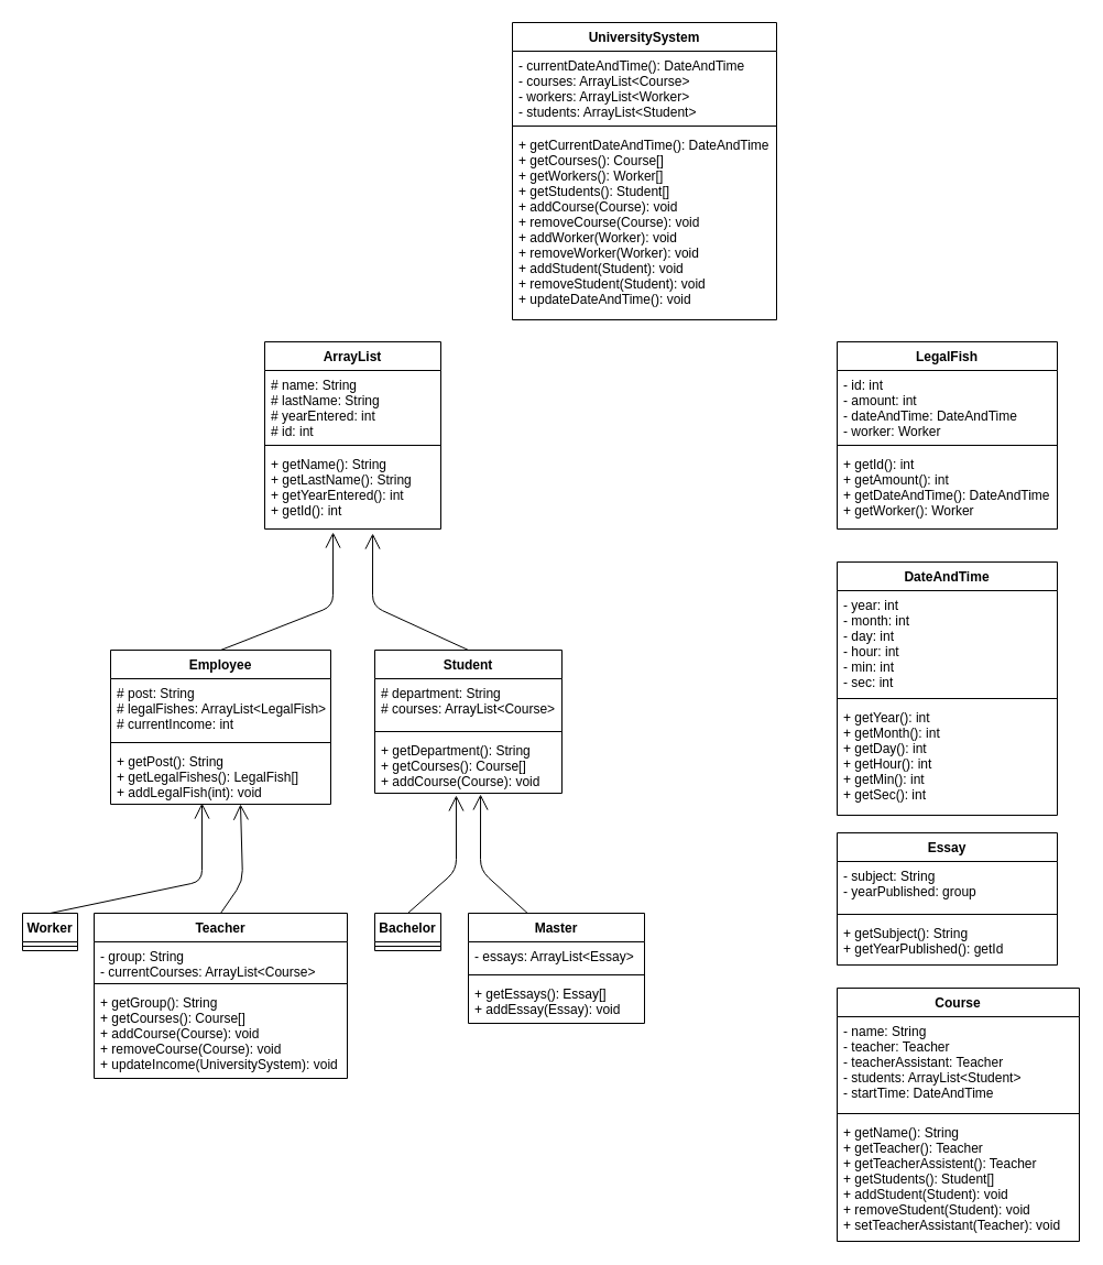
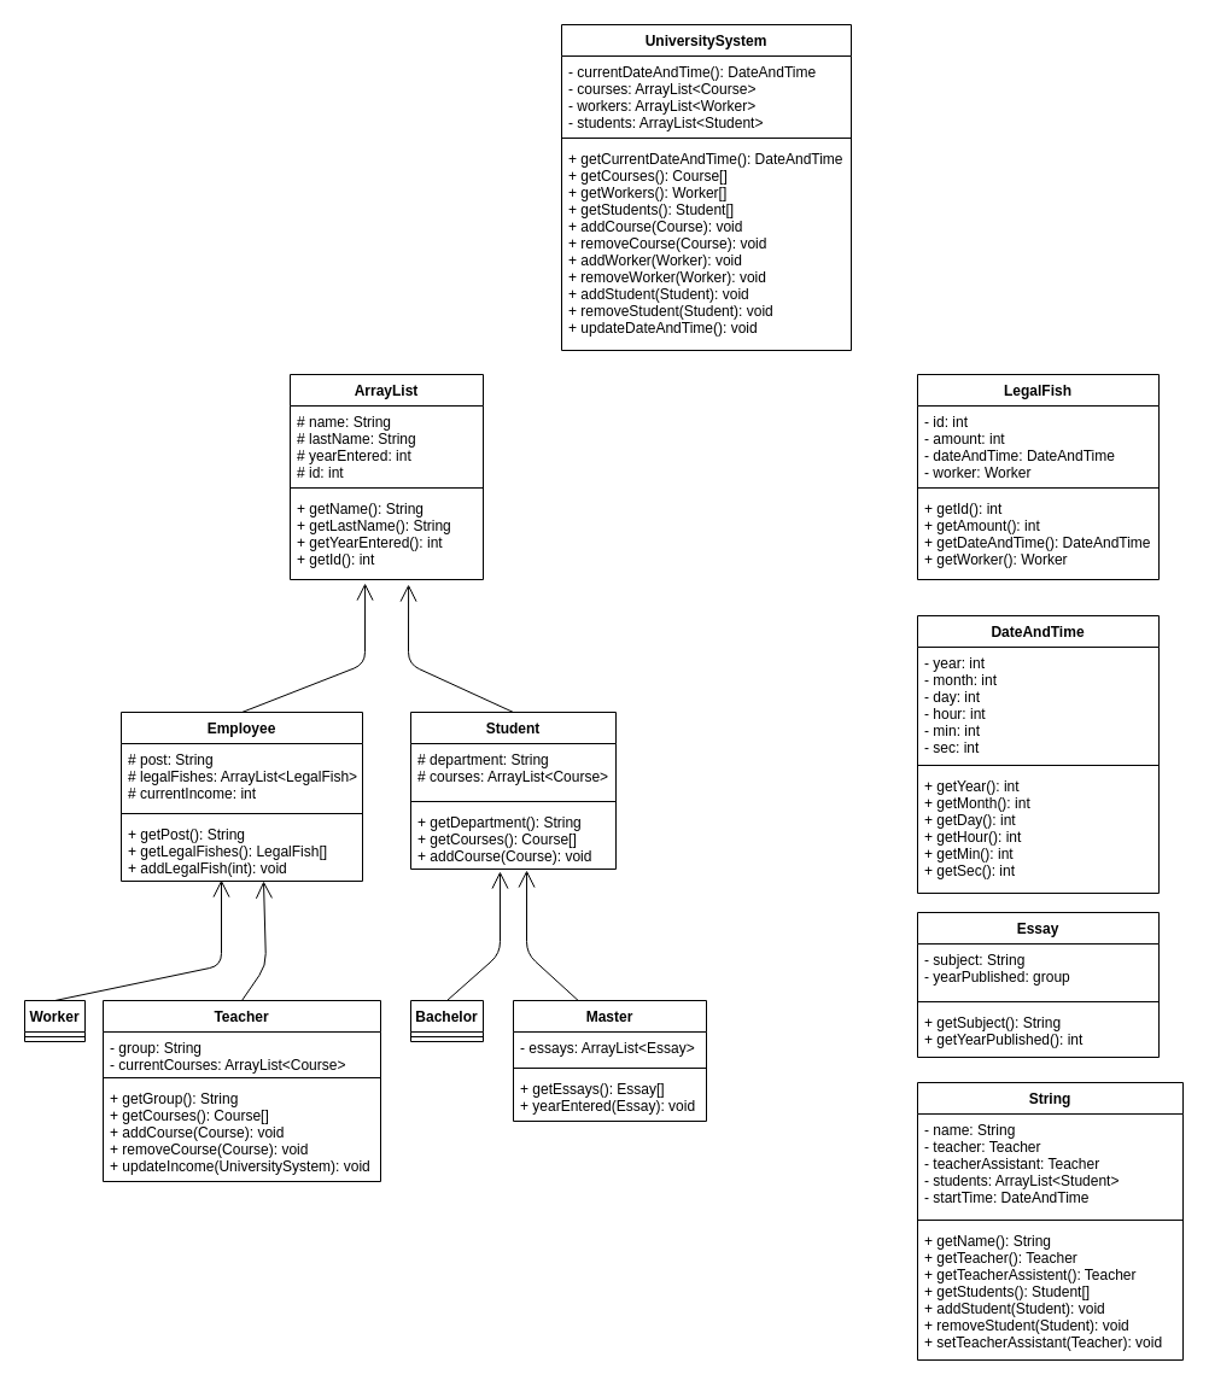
  <mxCell id="0" />
  <mxCell id="1" parent="0" />
  <mxCell id="2" value="ArrayList" style="swimlane;fontStyle=1;align=center;verticalAlign=top;childLayout=stackLayout;horizontal=1;startSize=26;horizontalStack=0;resizeParent=1;resizeParentMax=0;resizeLast=0;collapsible=1;marginBottom=0;" vertex="1" parent="1"><mxGeometry x="240" y="310" width="160" height="170" as="geometry" /></mxCell>
  <mxCell id="3" value="# name: String&#10;# lastName: String&#10;# yearEntered: int&#10;# id: int&#10;" style="text;strokeColor=none;fillColor=none;align=left;verticalAlign=top;spacingLeft=4;spacingRight=4;overflow=hidden;rotatable=0;points=[[0,0.5],[1,0.5]];portConstraint=eastwest;" vertex="1" parent="2"><mxGeometry y="26" width="160" height="64" as="geometry" /></mxCell>
  <mxCell id="4" value="" style="line;strokeWidth=1;fillColor=none;align=left;verticalAlign=middle;spacingTop=-1;spacingLeft=3;spacingRight=3;rotatable=0;labelPosition=right;points=[];portConstraint=eastwest;" vertex="1" parent="2"><mxGeometry y="90" width="160" height="8" as="geometry" /></mxCell>
  <mxCell id="5" value="+ getName(): String&#10;+ getLastName(): String&#10;+ getYearEntered(): int&#10;+ getId(): int&#10;" style="text;strokeColor=none;fillColor=none;align=left;verticalAlign=top;spacingLeft=4;spacingRight=4;overflow=hidden;rotatable=0;points=[[0,0.5],[1,0.5]];portConstraint=eastwest;" vertex="1" parent="2"><mxGeometry y="98" width="160" height="72" as="geometry" /></mxCell>
  <mxCell id="6" value="Employee" style="swimlane;fontStyle=1;align=center;verticalAlign=top;childLayout=stackLayout;horizontal=1;startSize=26;horizontalStack=0;resizeParent=1;resizeParentMax=0;resizeLast=0;collapsible=1;marginBottom=0;" vertex="1" parent="1"><mxGeometry x="100" y="590" width="200" height="140" as="geometry" /></mxCell>
  <mxCell id="7" value="# post: String&#10;# legalFishes: ArrayList&lt;LegalFish&gt;&#10;# currentIncome: int&#10;" style="text;strokeColor=none;fillColor=none;align=left;verticalAlign=top;spacingLeft=4;spacingRight=4;overflow=hidden;rotatable=0;points=[[0,0.5],[1,0.5]];portConstraint=eastwest;" vertex="1" parent="6"><mxGeometry y="26" width="200" height="54" as="geometry" /></mxCell>
  <mxCell id="8" value="" style="line;strokeWidth=1;fillColor=none;align=left;verticalAlign=middle;spacingTop=-1;spacingLeft=3;spacingRight=3;rotatable=0;labelPosition=right;points=[];portConstraint=eastwest;" vertex="1" parent="6"><mxGeometry y="80" width="200" height="8" as="geometry" /></mxCell>
  <mxCell id="9" value="+ getPost(): String&#10;+ getLegalFishes(): LegalFish[]&#10;+ addLegalFish(int): void&#10;&#10;" style="text;strokeColor=none;fillColor=none;align=left;verticalAlign=top;spacingLeft=4;spacingRight=4;overflow=hidden;rotatable=0;points=[[0,0.5],[1,0.5]];portConstraint=eastwest;" vertex="1" parent="6"><mxGeometry y="88" width="200" height="52" as="geometry" /></mxCell>
  <mxCell id="10" value="Student" style="swimlane;fontStyle=1;align=center;verticalAlign=top;childLayout=stackLayout;horizontal=1;startSize=26;horizontalStack=0;resizeParent=1;resizeParentMax=0;resizeLast=0;collapsible=1;marginBottom=0;" vertex="1" parent="1"><mxGeometry x="340" y="590" width="170" height="130" as="geometry" /></mxCell>
  <mxCell id="11" value="# department: String&#10;# courses: ArrayList&lt;Course&gt;&#10;" style="text;strokeColor=none;fillColor=none;align=left;verticalAlign=top;spacingLeft=4;spacingRight=4;overflow=hidden;rotatable=0;points=[[0,0.5],[1,0.5]];portConstraint=eastwest;" vertex="1" parent="10"><mxGeometry y="26" width="170" height="44" as="geometry" /></mxCell>
  <mxCell id="12" value="" style="line;strokeWidth=1;fillColor=none;align=left;verticalAlign=middle;spacingTop=-1;spacingLeft=3;spacingRight=3;rotatable=0;labelPosition=right;points=[];portConstraint=eastwest;" vertex="1" parent="10"><mxGeometry y="70" width="170" height="8" as="geometry" /></mxCell>
  <mxCell id="13" value="+ getDepartment(): String&#10;+ getCourses(): Course[]&#10;+ addCourse(Course): void&#10;" style="text;strokeColor=none;fillColor=none;align=left;verticalAlign=top;spacingLeft=4;spacingRight=4;overflow=hidden;rotatable=0;points=[[0,0.5],[1,0.5]];portConstraint=eastwest;" vertex="1" parent="10"><mxGeometry y="78" width="170" height="52" as="geometry" /></mxCell>
  <mxCell id="14" value="Worker" style="swimlane;fontStyle=1;align=center;verticalAlign=top;childLayout=stackLayout;horizontal=1;startSize=26;horizontalStack=0;resizeParent=1;resizeParentMax=0;resizeLast=0;collapsible=1;marginBottom=0;" vertex="1" parent="1"><mxGeometry x="20" y="829" width="50" height="34" as="geometry" /></mxCell>
  <mxCell id="15" value="" style="line;strokeWidth=1;fillColor=none;align=left;verticalAlign=middle;spacingTop=-1;spacingLeft=3;spacingRight=3;rotatable=0;labelPosition=right;points=[];portConstraint=eastwest;" vertex="1" parent="14"><mxGeometry y="26" width="50" height="8" as="geometry" /></mxCell>
  <mxCell id="16" value="" style="endArrow=open;endFill=1;endSize=12;html=1;entryX=0.415;entryY=0.981;entryDx=0;entryDy=0;entryPerimeter=0;exitX=0.5;exitY=0;exitDx=0;exitDy=0;" edge="1" parent="1" source="14" target="9"><mxGeometry width="160" relative="1" as="geometry"><mxPoint x="80" y="790" as="sourcePoint" /><mxPoint x="240" y="790" as="targetPoint" /><Array as="points"><mxPoint x="183" y="800" /></Array></mxGeometry></mxCell>
  <mxCell id="17" value="" style="endArrow=open;endFill=1;endSize=12;html=1;entryX=0.388;entryY=1.042;entryDx=0;entryDy=0;entryPerimeter=0;exitX=0.5;exitY=0;exitDx=0;exitDy=0;" edge="1" parent="1" source="6" target="5"><mxGeometry width="160" relative="1" as="geometry"><mxPoint x="180" y="540" as="sourcePoint" /><mxPoint x="340" y="540" as="targetPoint" /><Array as="points"><mxPoint x="302" y="550" /></Array></mxGeometry></mxCell>
  <mxCell id="18" value="" style="endArrow=open;endFill=1;endSize=12;html=1;entryX=0.613;entryY=1.056;entryDx=0;entryDy=0;entryPerimeter=0;exitX=0.5;exitY=0;exitDx=0;exitDy=0;" edge="1" parent="1" source="10" target="5"><mxGeometry width="160" relative="1" as="geometry"><mxPoint x="350" y="530" as="sourcePoint" /><mxPoint x="510" y="530" as="targetPoint" /><Array as="points"><mxPoint x="338" y="550" /></Array></mxGeometry></mxCell>
  <mxCell id="19" value="" style="endArrow=open;endFill=1;endSize=12;html=1;entryX=0.59;entryY=1;entryDx=0;entryDy=0;entryPerimeter=0;exitX=0.5;exitY=0;exitDx=0;exitDy=0;" edge="1" parent="1" source="20" target="9"><mxGeometry width="160" relative="1" as="geometry"><mxPoint x="260" y="800" as="sourcePoint" /><mxPoint x="230" y="733" as="targetPoint" /><Array as="points"><mxPoint x="220" y="800" /></Array></mxGeometry></mxCell>
  <mxCell id="20" value="Teacher" style="swimlane;fontStyle=1;align=center;verticalAlign=top;childLayout=stackLayout;horizontal=1;startSize=26;horizontalStack=0;resizeParent=1;resizeParentMax=0;resizeLast=0;collapsible=1;marginBottom=0;" vertex="1" parent="1"><mxGeometry x="85" y="829" width="230" height="150" as="geometry" /></mxCell>
  <mxCell id="21" value="- group: String&#10;- currentCourses: ArrayList&lt;Course&gt;&#10;" style="text;strokeColor=none;fillColor=none;align=left;verticalAlign=top;spacingLeft=4;spacingRight=4;overflow=hidden;rotatable=0;points=[[0,0.5],[1,0.5]];portConstraint=eastwest;" vertex="1" parent="20"><mxGeometry y="26" width="230" height="34" as="geometry" /></mxCell>
  <mxCell id="22" value="" style="line;strokeWidth=1;fillColor=none;align=left;verticalAlign=middle;spacingTop=-1;spacingLeft=3;spacingRight=3;rotatable=0;labelPosition=right;points=[];portConstraint=eastwest;" vertex="1" parent="20"><mxGeometry y="60" width="230" height="8" as="geometry" /></mxCell>
  <mxCell id="23" value="+ getGroup(): String&#10;+ getCourses(): Course[]&#10;+ addCourse(Course): void&#10;+ removeCourse(Course): void&#10;+ updateIncome(UniversitySystem): void&#10;&#10;" style="text;strokeColor=none;fillColor=none;align=left;verticalAlign=top;spacingLeft=4;spacingRight=4;overflow=hidden;rotatable=0;points=[[0,0.5],[1,0.5]];portConstraint=eastwest;" vertex="1" parent="20"><mxGeometry y="68" width="230" height="82" as="geometry" /></mxCell>
  <mxCell id="24" value="" style="endArrow=open;endFill=1;endSize=12;html=1;entryX=0.435;entryY=1.038;entryDx=0;entryDy=0;entryPerimeter=0;exitX=0.5;exitY=0;exitDx=0;exitDy=0;" edge="1" parent="1" source="25" target="13"><mxGeometry width="160" relative="1" as="geometry"><mxPoint x="414" y="829" as="sourcePoint" /><mxPoint x="550" y="790" as="targetPoint" /><Array as="points"><mxPoint x="414" y="790" /></Array></mxGeometry></mxCell>
  <mxCell id="25" value="Bachelor" style="swimlane;fontStyle=1;align=center;verticalAlign=top;childLayout=stackLayout;horizontal=1;startSize=26;horizontalStack=0;resizeParent=1;resizeParentMax=0;resizeLast=0;collapsible=1;marginBottom=0;" vertex="1" parent="1"><mxGeometry x="340" y="829" width="60" height="34" as="geometry" /></mxCell>
  <mxCell id="26" value="" style="line;strokeWidth=1;fillColor=none;align=left;verticalAlign=middle;spacingTop=-1;spacingLeft=3;spacingRight=3;rotatable=0;labelPosition=right;points=[];portConstraint=eastwest;" vertex="1" parent="25"><mxGeometry y="26" width="60" height="8" as="geometry" /></mxCell>
  <mxCell id="27" value="" style="endArrow=open;endFill=1;endSize=12;html=1;entryX=0.565;entryY=1.019;entryDx=0;entryDy=0;entryPerimeter=0;exitX=0.344;exitY=0.012;exitDx=0;exitDy=0;exitPerimeter=0;" edge="1" parent="1" source="28" target="13"><mxGeometry width="160" relative="1" as="geometry"><mxPoint x="480" y="830" as="sourcePoint" /><mxPoint x="440" y="730" as="targetPoint" /><Array as="points"><mxPoint x="436" y="790" /></Array></mxGeometry></mxCell>
  <mxCell id="28" value="Master" style="swimlane;fontStyle=1;align=center;verticalAlign=top;childLayout=stackLayout;horizontal=1;startSize=26;horizontalStack=0;resizeParent=1;resizeParentMax=0;resizeLast=0;collapsible=1;marginBottom=0;" vertex="1" parent="1"><mxGeometry x="425" y="829" width="160" height="100" as="geometry" /></mxCell>
  <mxCell id="29" value="- essays: ArrayList&lt;Essay&gt;" style="text;strokeColor=none;fillColor=none;align=left;verticalAlign=top;spacingLeft=4;spacingRight=4;overflow=hidden;rotatable=0;points=[[0,0.5],[1,0.5]];portConstraint=eastwest;" vertex="1" parent="28"><mxGeometry y="26" width="160" height="26" as="geometry" /></mxCell>
  <mxCell id="30" value="" style="line;strokeWidth=1;fillColor=none;align=left;verticalAlign=middle;spacingTop=-1;spacingLeft=3;spacingRight=3;rotatable=0;labelPosition=right;points=[];portConstraint=eastwest;" vertex="1" parent="28"><mxGeometry y="52" width="160" height="8" as="geometry" /></mxCell>
- <mxCell id="31" value="+ getEssays(): Essay[]&#10;+ addEssay(Essay): void&#10;" style="text;strokeColor=none;fillColor=none;align=left;verticalAlign=top;spacingLeft=4;spacingRight=4;overflow=hidden;rotatable=0;points=[[0,0.5],[1,0.5]];portConstraint=eastwest;" vertex="1" parent="28"><mxGeometry y="60" width="160" height="40" as="geometry" /></mxCell>
+ <mxCell id="31" value="+ getEssays(): Essay[]&#10;+ yearEntered(Essay): void&#10;" style="text;strokeColor=none;fillColor=none;align=left;verticalAlign=top;spacingLeft=4;spacingRight=4;overflow=hidden;rotatable=0;points=[[0,0.5],[1,0.5]];portConstraint=eastwest;" vertex="1" parent="28"><mxGeometry y="60" width="160" height="40" as="geometry" /></mxCell>
  <mxCell id="32" value="LegalFish" style="swimlane;fontStyle=1;align=center;verticalAlign=top;childLayout=stackLayout;horizontal=1;startSize=26;horizontalStack=0;resizeParent=1;resizeParentMax=0;resizeLast=0;collapsible=1;marginBottom=0;" vertex="1" parent="1"><mxGeometry x="760" y="310" width="200" height="170" as="geometry" /></mxCell>
  <mxCell id="33" value="- id: int&#10;- amount: int&#10;- dateAndTime: DateAndTime&#10;- worker: Worker&#10;&#10;" style="text;strokeColor=none;fillColor=none;align=left;verticalAlign=top;spacingLeft=4;spacingRight=4;overflow=hidden;rotatable=0;points=[[0,0.5],[1,0.5]];portConstraint=eastwest;" vertex="1" parent="32"><mxGeometry y="26" width="200" height="64" as="geometry" /></mxCell>
  <mxCell id="34" value="" style="line;strokeWidth=1;fillColor=none;align=left;verticalAlign=middle;spacingTop=-1;spacingLeft=3;spacingRight=3;rotatable=0;labelPosition=right;points=[];portConstraint=eastwest;" vertex="1" parent="32"><mxGeometry y="90" width="200" height="8" as="geometry" /></mxCell>
  <mxCell id="35" value="+ getId(): int&#10;+ getAmount(): int&#10;+ getDateAndTime(): DateAndTime&#10;+ getWorker(): Worker&#10;" style="text;strokeColor=none;fillColor=none;align=left;verticalAlign=top;spacingLeft=4;spacingRight=4;overflow=hidden;rotatable=0;points=[[0,0.5],[1,0.5]];portConstraint=eastwest;" vertex="1" parent="32"><mxGeometry y="98" width="200" height="72" as="geometry" /></mxCell>
  <mxCell id="36" value="DateAndTime" style="swimlane;fontStyle=1;align=center;verticalAlign=top;childLayout=stackLayout;horizontal=1;startSize=26;horizontalStack=0;resizeParent=1;resizeParentMax=0;resizeLast=0;collapsible=1;marginBottom=0;" vertex="1" parent="1"><mxGeometry x="760" y="510" width="200" height="230" as="geometry" /></mxCell>
  <mxCell id="37" value="- year: int&#10;- month: int&#10;- day: int&#10;- hour: int&#10;- min: int&#10;- sec: int&#10;" style="text;strokeColor=none;fillColor=none;align=left;verticalAlign=top;spacingLeft=4;spacingRight=4;overflow=hidden;rotatable=0;points=[[0,0.5],[1,0.5]];portConstraint=eastwest;" vertex="1" parent="36"><mxGeometry y="26" width="200" height="94" as="geometry" /></mxCell>
  <mxCell id="38" value="" style="line;strokeWidth=1;fillColor=none;align=left;verticalAlign=middle;spacingTop=-1;spacingLeft=3;spacingRight=3;rotatable=0;labelPosition=right;points=[];portConstraint=eastwest;" vertex="1" parent="36"><mxGeometry y="120" width="200" height="8" as="geometry" /></mxCell>
  <mxCell id="39" value="+ getYear(): int&#10;+ getMonth(): int&#10;+ getDay(): int&#10;+ getHour(): int&#10;+ getMin(): int&#10;+ getSec(): int&#10;" style="text;strokeColor=none;fillColor=none;align=left;verticalAlign=top;spacingLeft=4;spacingRight=4;overflow=hidden;rotatable=0;points=[[0,0.5],[1,0.5]];portConstraint=eastwest;" vertex="1" parent="36"><mxGeometry y="128" width="200" height="102" as="geometry" /></mxCell>
  <mxCell id="40" value="Essay" style="swimlane;fontStyle=1;align=center;verticalAlign=top;childLayout=stackLayout;horizontal=1;startSize=26;horizontalStack=0;resizeParent=1;resizeParentMax=0;resizeLast=0;collapsible=1;marginBottom=0;" vertex="1" parent="1"><mxGeometry x="760" y="756" width="200" height="120" as="geometry" /></mxCell>
  <mxCell id="41" value="- subject: String&#10;- yearPublished: group&#10;" style="text;strokeColor=none;fillColor=none;align=left;verticalAlign=top;spacingLeft=4;spacingRight=4;overflow=hidden;rotatable=0;points=[[0,0.5],[1,0.5]];portConstraint=eastwest;" vertex="1" parent="40"><mxGeometry y="26" width="200" height="44" as="geometry" /></mxCell>
  <mxCell id="42" value="" style="line;strokeWidth=1;fillColor=none;align=left;verticalAlign=middle;spacingTop=-1;spacingLeft=3;spacingRight=3;rotatable=0;labelPosition=right;points=[];portConstraint=eastwest;" vertex="1" parent="40"><mxGeometry y="70" width="200" height="8" as="geometry" /></mxCell>
- <mxCell id="43" value="+ getSubject(): String&#10;+ getYearPublished(): getId&#10;" style="text;strokeColor=none;fillColor=none;align=left;verticalAlign=top;spacingLeft=4;spacingRight=4;overflow=hidden;rotatable=0;points=[[0,0.5],[1,0.5]];portConstraint=eastwest;" vertex="1" parent="40"><mxGeometry y="78" width="200" height="42" as="geometry" /></mxCell>
- <mxCell id="44" value="Course" style="swimlane;fontStyle=1;align=center;verticalAlign=top;childLayout=stackLayout;horizontal=1;startSize=26;horizontalStack=0;resizeParent=1;resizeParentMax=0;resizeLast=0;collapsible=1;marginBottom=0;" vertex="1" parent="1"><mxGeometry x="760" y="897" width="220" height="230" as="geometry" /></mxCell>
+ <mxCell id="43" value="+ getSubject(): String&#10;+ getYearPublished(): int&#10;" style="text;strokeColor=none;fillColor=none;align=left;verticalAlign=top;spacingLeft=4;spacingRight=4;overflow=hidden;rotatable=0;points=[[0,0.5],[1,0.5]];portConstraint=eastwest;" vertex="1" parent="40"><mxGeometry y="78" width="200" height="42" as="geometry" /></mxCell>
+ <mxCell id="44" value="String" style="swimlane;fontStyle=1;align=center;verticalAlign=top;childLayout=stackLayout;horizontal=1;startSize=26;horizontalStack=0;resizeParent=1;resizeParentMax=0;resizeLast=0;collapsible=1;marginBottom=0;" vertex="1" parent="1"><mxGeometry x="760" y="897" width="220" height="230" as="geometry" /></mxCell>
  <mxCell id="45" value="- name: String&#10;- teacher: Teacher&#10;- teacherAssistant: Teacher&#10;- students: ArrayList&lt;Student&gt;&#10;- startTime: DateAndTime&#10;" style="text;strokeColor=none;fillColor=none;align=left;verticalAlign=top;spacingLeft=4;spacingRight=4;overflow=hidden;rotatable=0;points=[[0,0.5],[1,0.5]];portConstraint=eastwest;" vertex="1" parent="44"><mxGeometry y="26" width="220" height="84" as="geometry" /></mxCell>
  <mxCell id="46" value="" style="line;strokeWidth=1;fillColor=none;align=left;verticalAlign=middle;spacingTop=-1;spacingLeft=3;spacingRight=3;rotatable=0;labelPosition=right;points=[];portConstraint=eastwest;" vertex="1" parent="44"><mxGeometry y="110" width="220" height="8" as="geometry" /></mxCell>
  <mxCell id="47" value="+ getName(): String&#10;+ getTeacher(): Teacher&#10;+ getTeacherAssistent(): Teacher&#10;+ getStudents(): Student[]&#10;+ addStudent(Student): void&#10;+ removeStudent(Student): void&#10;+ setTeacherAssistant(Teacher): void&#10;" style="text;strokeColor=none;fillColor=none;align=left;verticalAlign=top;spacingLeft=4;spacingRight=4;overflow=hidden;rotatable=0;points=[[0,0.5],[1,0.5]];portConstraint=eastwest;" vertex="1" parent="44"><mxGeometry y="118" width="220" height="112" as="geometry" /></mxCell>
  <mxCell id="48" value="UniversitySystem" style="swimlane;fontStyle=1;align=center;verticalAlign=top;childLayout=stackLayout;horizontal=1;startSize=26;horizontalStack=0;resizeParent=1;resizeParentMax=0;resizeLast=0;collapsible=1;marginBottom=0;" vertex="1" parent="1"><mxGeometry x="465" y="20" width="240" height="270" as="geometry" /></mxCell>
  <mxCell id="49" value="- currentDateAndTime(): DateAndTime&#10;- courses: ArrayList&lt;Course&gt;&#10;- workers: ArrayList&lt;Worker&gt;&#10;- students: ArrayList&lt;Student&gt; &#10;" style="text;strokeColor=none;fillColor=none;align=left;verticalAlign=top;spacingLeft=4;spacingRight=4;overflow=hidden;rotatable=0;points=[[0,0.5],[1,0.5]];portConstraint=eastwest;" vertex="1" parent="48"><mxGeometry y="26" width="240" height="64" as="geometry" /></mxCell>
  <mxCell id="50" value="" style="line;strokeWidth=1;fillColor=none;align=left;verticalAlign=middle;spacingTop=-1;spacingLeft=3;spacingRight=3;rotatable=0;labelPosition=right;points=[];portConstraint=eastwest;" vertex="1" parent="48"><mxGeometry y="90" width="240" height="8" as="geometry" /></mxCell>
  <mxCell id="51" value="+ getCurrentDateAndTime(): DateAndTime&#10;+ getCourses(): Course[]&#10;+ getWorkers(): Worker[]&#10;+ getStudents(): Student[]&#10;+ addCourse(Course): void&#10;+ removeCourse(Course): void&#10;+ addWorker(Worker): void&#10;+ removeWorker(Worker): void&#10;+ addStudent(Student): void&#10;+ removeStudent(Student): void&#10;+ updateDateAndTime(): void&#10;" style="text;strokeColor=none;fillColor=none;align=left;verticalAlign=top;spacingLeft=4;spacingRight=4;overflow=hidden;rotatable=0;points=[[0,0.5],[1,0.5]];portConstraint=eastwest;" vertex="1" parent="48"><mxGeometry y="98" width="240" height="172" as="geometry" /></mxCell>
